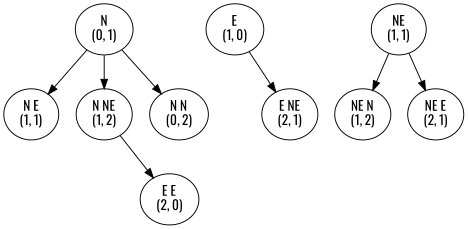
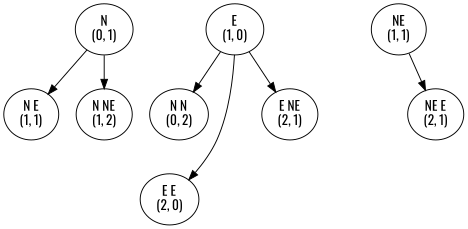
  digraph {
    fontname=Oswald
    node [fontname=Oswald]
    edge [fontname=Oswald]
    "N\n(0, 1)"
    "N N\n(0, 2)"
    "N E\n(1, 1)"
    "N NE\n(1, 2)"
    "E\n(1, 0)"
    "E E\n(2, 0)"
    "E NE\n(2, 1)"
    "NE\n(1, 1)"
-   "NE N\n(1, 2)"
    "NE E\n(2, 1)"
-   "N\n(0, 1)" -> "N N\n(0, 2)"
+   "E\n(1, 0)" -> "N N\n(0, 2)"
    "N\n(0, 1)" -> "N E\n(1, 1)"
    "N\n(0, 1)" -> "N NE\n(1, 2)"
-   "N NE\n(1, 2)" -> "E E\n(2, 0)"
+   "E\n(1, 0)" -> "E E\n(2, 0)"
    "E\n(1, 0)" -> "E NE\n(2, 1)"
-   "NE\n(1, 1)" -> "NE N\n(1, 2)"
    "NE\n(1, 1)" -> "NE E\n(2, 1)"
  }
